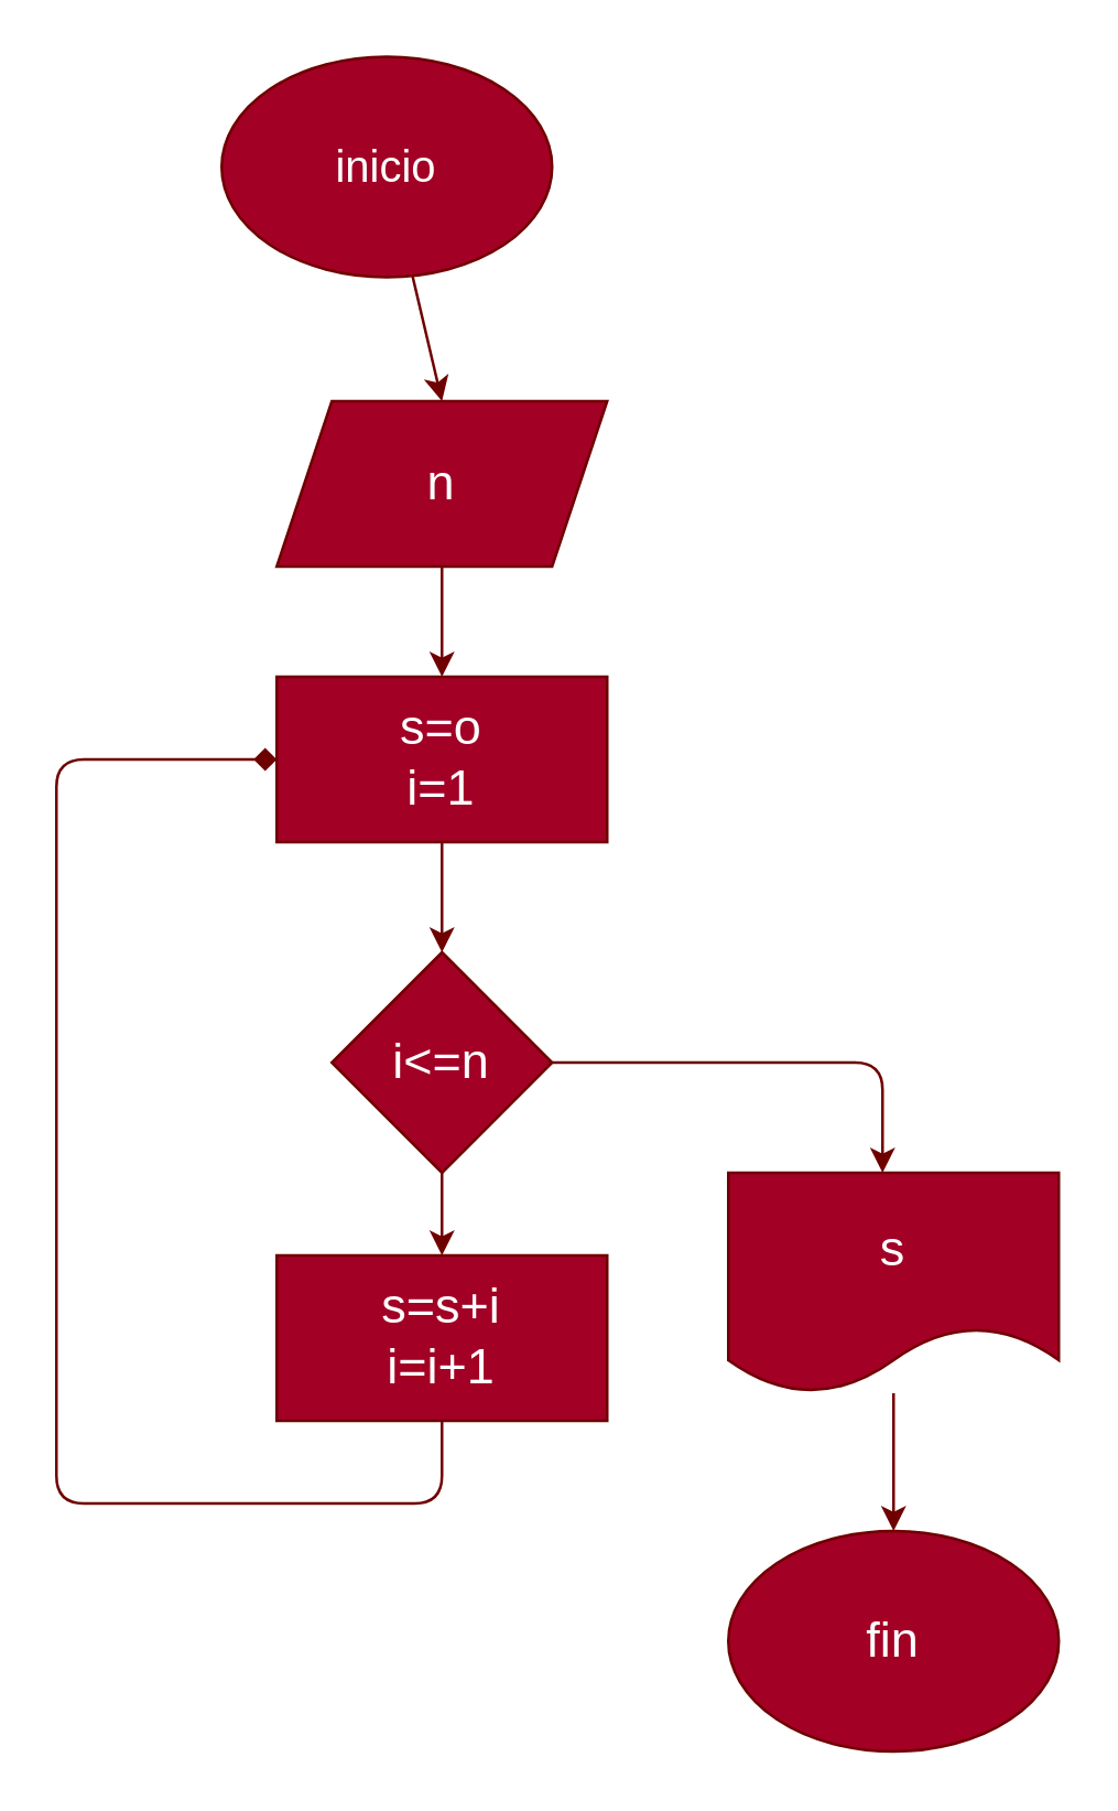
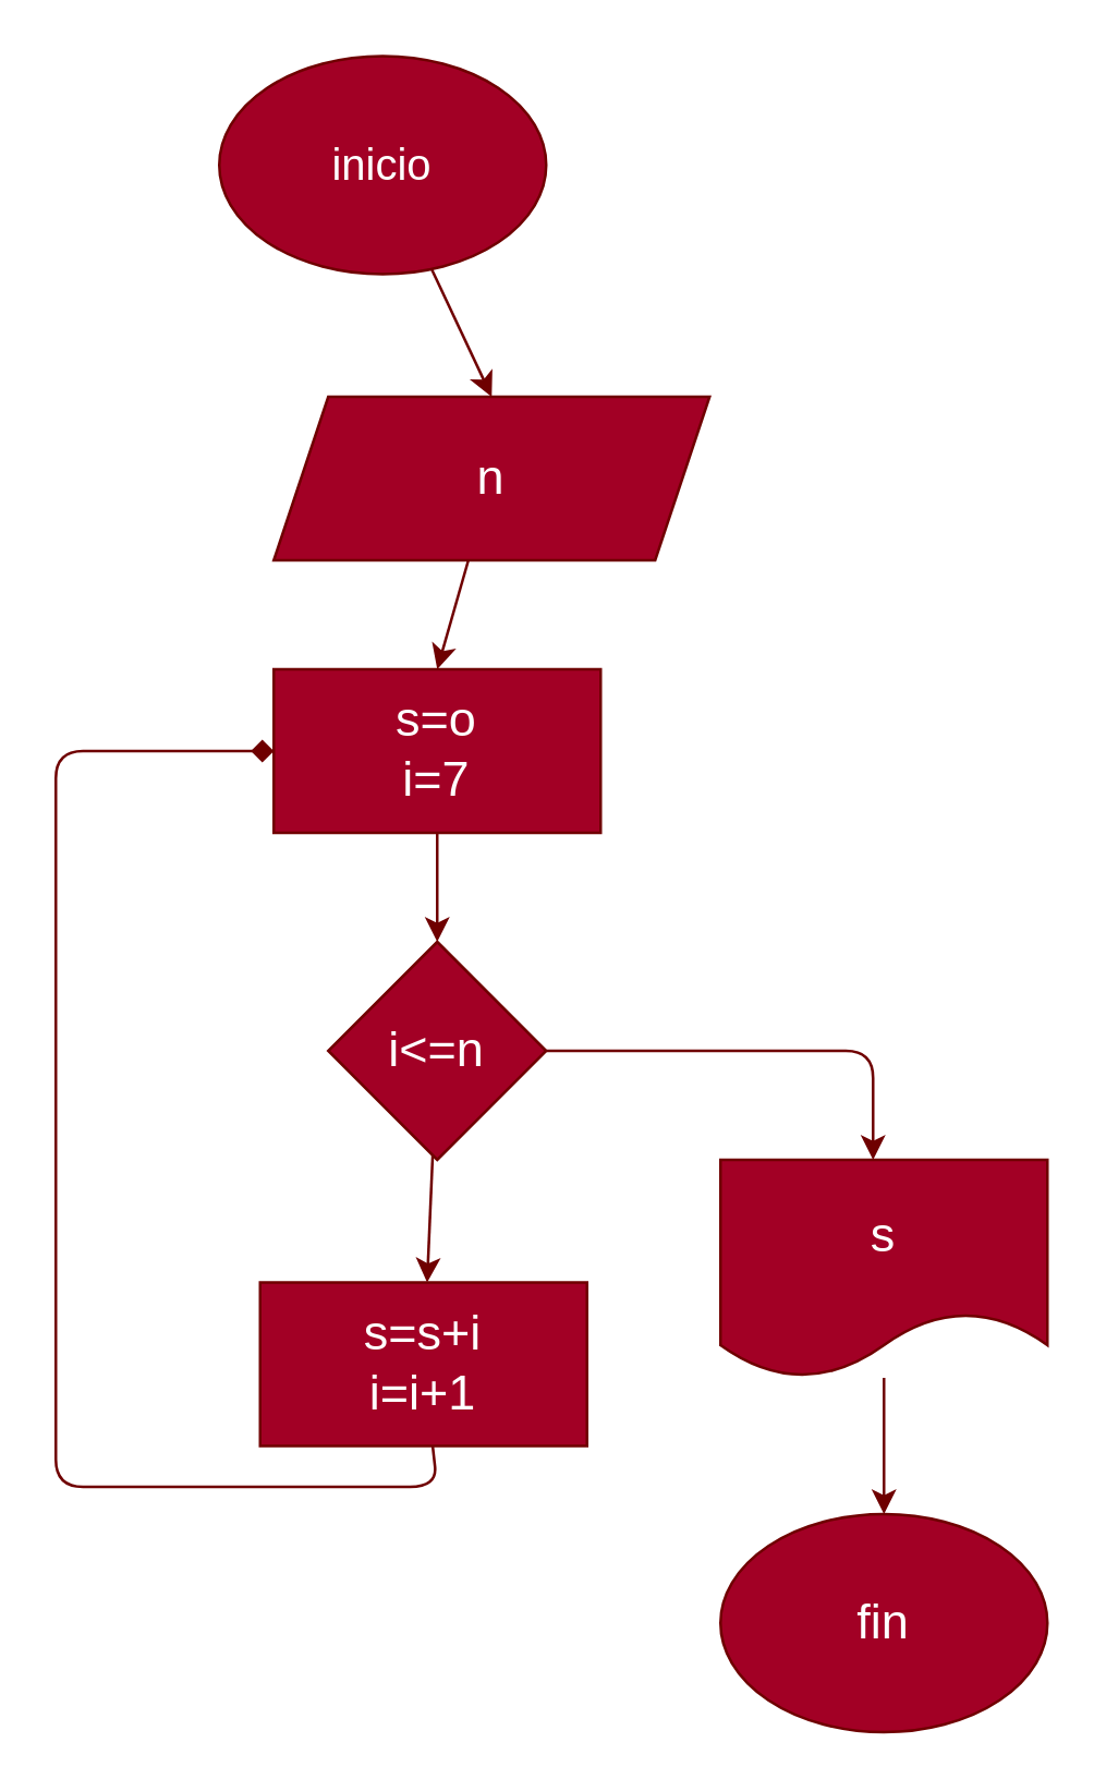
  <mxCell id="0" />
  <mxCell id="1" parent="0" />
  <mxCell id="2" style="edgeStyle=none;html=1;entryX=0.5;entryY=0;entryDx=0;entryDy=0;fontSize=18;fillColor=#a20025;strokeColor=#6F0000;" edge="1" parent="1" source="3" target="5"><mxGeometry relative="1" as="geometry" /></mxCell>
  <mxCell id="3" value="&lt;font size=&quot;3&quot;&gt;inicio&lt;/font&gt;" style="ellipse;whiteSpace=wrap;html=1;fillColor=#a20025;fontColor=#ffffff;strokeColor=#6F0000;" vertex="1" parent="1"><mxGeometry x="80" y="20" width="120" height="80" as="geometry" /></mxCell>
  <mxCell id="4" style="edgeStyle=none;html=1;fontSize=18;fillColor=#a20025;strokeColor=#6F0000;" edge="1" parent="1" source="5"><mxGeometry relative="1" as="geometry"><mxPoint x="160" y="245" as="targetPoint" /></mxGeometry></mxCell>
- <mxCell id="5" value="n" style="shape=parallelogram;perimeter=parallelogramPerimeter;whiteSpace=wrap;html=1;fixedSize=1;fontSize=18;fillColor=#a20025;fontColor=#ffffff;strokeColor=#6F0000;" vertex="1" parent="1"><mxGeometry x="100" y="145" width="120" height="60" as="geometry" /></mxCell>
+ <mxCell id="5" value="n" style="shape=parallelogram;perimeter=parallelogramPerimeter;whiteSpace=wrap;html=1;fixedSize=1;fontSize=18;fillColor=#a20025;fontColor=#ffffff;strokeColor=#6F0000;" vertex="1" parent="1"><mxGeometry x="100" y="145" width="160" height="60" as="geometry" /></mxCell>
  <mxCell id="6" style="edgeStyle=none;html=1;fontSize=18;fillColor=#a20025;strokeColor=#6F0000;" edge="1" parent="1" source="7"><mxGeometry relative="1" as="geometry"><mxPoint x="160" y="345" as="targetPoint" /></mxGeometry></mxCell>
- <mxCell id="7" value="s=o&lt;br&gt;i=1" style="rounded=0;whiteSpace=wrap;html=1;fontSize=18;fillColor=#a20025;fontColor=#ffffff;strokeColor=#6F0000;" vertex="1" parent="1"><mxGeometry x="100" y="245" width="120" height="60" as="geometry" /></mxCell>
+ <mxCell id="7" value="s=o&lt;br&gt;i=7" style="rounded=0;whiteSpace=wrap;html=1;fontSize=18;fillColor=#a20025;fontColor=#ffffff;strokeColor=#6F0000;" vertex="1" parent="1"><mxGeometry x="100" y="245" width="120" height="60" as="geometry" /></mxCell>
  <mxCell id="8" style="edgeStyle=none;html=1;fontSize=18;fillColor=#a20025;strokeColor=#6F0000;" edge="1" parent="1" source="10" target="12"><mxGeometry relative="1" as="geometry" /></mxCell>
  <mxCell id="9" style="edgeStyle=none;html=1;fontSize=18;fillColor=#a20025;strokeColor=#6F0000;" edge="1" parent="1" source="10"><mxGeometry relative="1" as="geometry"><mxPoint x="320" y="425" as="targetPoint" /><Array as="points"><mxPoint x="320" y="385" /></Array></mxGeometry></mxCell>
  <mxCell id="10" value="i&amp;lt;=n" style="rhombus;whiteSpace=wrap;html=1;fontSize=18;fillColor=#a20025;fontColor=#ffffff;strokeColor=#6F0000;" vertex="1" parent="1"><mxGeometry x="120" y="345" width="80" height="80" as="geometry" /></mxCell>
  <mxCell id="11" style="edgeStyle=none;html=1;fontSize=18;entryX=0;entryY=0.5;entryDx=0;entryDy=0;fillColor=#a20025;strokeColor=#6F0000;endArrow=diamond;" edge="1" parent="1" source="12" target="7"><mxGeometry relative="1" as="geometry"><mxPoint x="20" y="215" as="targetPoint" /><Array as="points"><mxPoint x="160" y="545" /><mxPoint x="20" y="545" /><mxPoint x="20" y="275" /></Array></mxGeometry></mxCell>
- <mxCell id="12" value="s=s+i&lt;br&gt;i=i+1" style="rounded=0;whiteSpace=wrap;html=1;fontSize=18;fillColor=#a20025;fontColor=#ffffff;strokeColor=#6F0000;" vertex="1" parent="1"><mxGeometry x="100" y="455" width="120" height="60" as="geometry" /></mxCell>
+ <mxCell id="12" value="s=s+i&lt;br&gt;i=i+1" style="rounded=0;whiteSpace=wrap;html=1;fontSize=18;fillColor=#a20025;fontColor=#ffffff;strokeColor=#6F0000;" vertex="1" parent="1"><mxGeometry x="95" y="470" width="120" height="60" as="geometry" /></mxCell>
  <mxCell id="13" style="edgeStyle=none;html=1;fontSize=18;fillColor=#a20025;strokeColor=#6F0000;" edge="1" parent="1" source="14"><mxGeometry relative="1" as="geometry"><mxPoint x="324" y="555" as="targetPoint" /></mxGeometry></mxCell>
  <mxCell id="14" value="s" style="shape=document;whiteSpace=wrap;html=1;boundedLbl=1;fontSize=18;fillColor=#a20025;fontColor=#ffffff;strokeColor=#6F0000;" vertex="1" parent="1"><mxGeometry x="264" y="425" width="120" height="80" as="geometry" /></mxCell>
  <mxCell id="15" value="fin" style="ellipse;whiteSpace=wrap;html=1;fontSize=18;fillColor=#a20025;fontColor=#ffffff;strokeColor=#6F0000;" vertex="1" parent="1"><mxGeometry x="264" y="555" width="120" height="80" as="geometry" /></mxCell>
